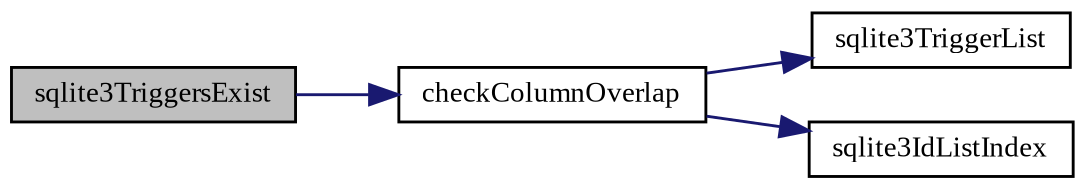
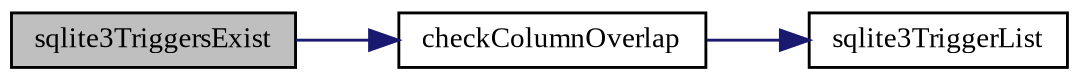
  digraph {
    fontname="Liberation Serif"
    rankdir=LR
    node [color=black fillcolor=white fontname="Liberation Serif" fontsize=10 shape=record style=filled]
    edge [color=midnightblue fontname="Liberation Serif" fontsize=10 labelfontname=FreeSans labelfontsize=10 style=solid]
    n1 [fillcolor=grey75 fontcolor=black height=0.2 label=sqlite3TriggersExist width=0.4]
    n2 [height=0.2 label=checkColumnOverlap width=0.4]
    n3 [height=0.2 label=sqlite3TriggerList width=0.4]
-   n4 [height=0.2 label=sqlite3IdListIndex width=0.4]
    n1 -> n2
    n2 -> n3
-   n2 -> n4
  }
